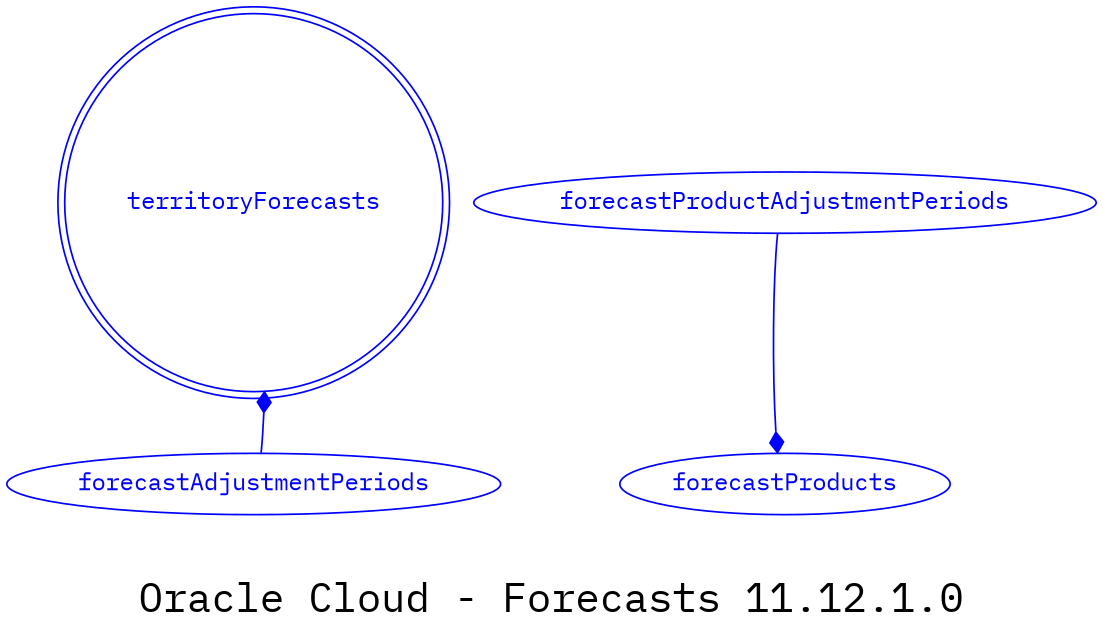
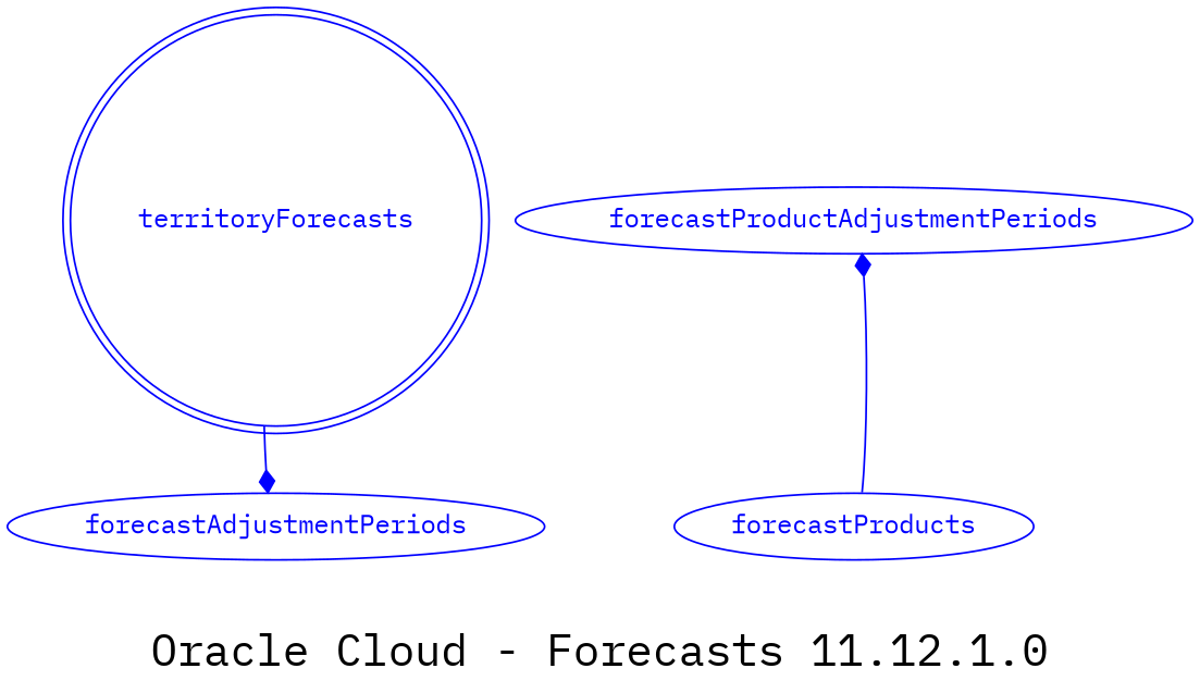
  digraph {
    fontname="IBM Plex Mono"
    fontsize=24
    label="Oracle Cloud - Forecasts 11.12.1.0"
    splines=true
    node [color=blue fontcolor=blue fontname="IBM Plex Mono" shape=ellipse]
    edge [arrowhead=diamond arrowtail=none color=blue fontcolor=blue fontname="IBM Plex Mono"]
    territoryForecasts [shape=doublecircle]
    forecastAdjustmentPeriods
    forecastProductAdjustmentPeriods
    forecastProducts
-   forecastAdjustmentPeriods -> territoryForecasts
-   forecastProductAdjustmentPeriods -> forecastProducts
+   territoryForecasts -> forecastAdjustmentPeriods
+   forecastProducts -> forecastProductAdjustmentPeriods
  }
